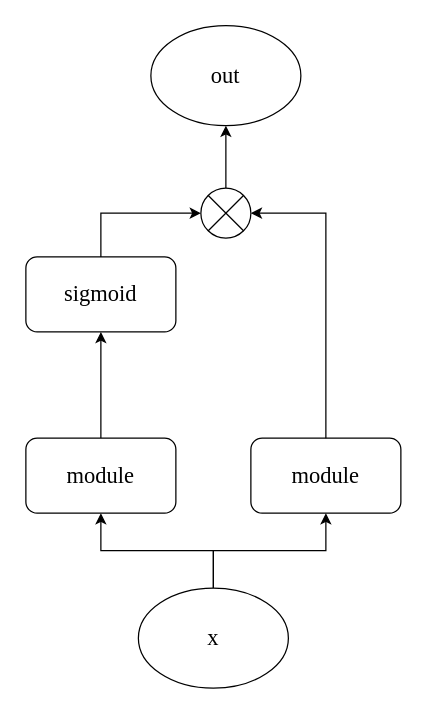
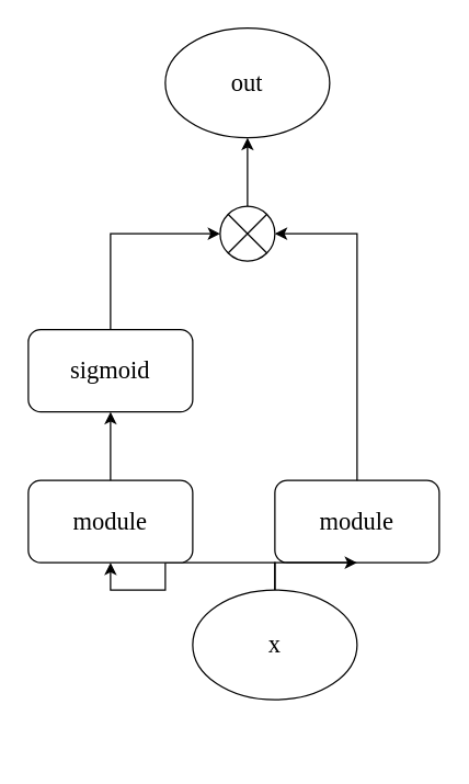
  <mxCell id="0" />
  <mxCell id="1" parent="0" />
  <mxCell id="2" value="&lt;font size=&quot;4&quot; face=&quot;Times New Roman&quot;&gt;module&lt;/font&gt;" style="rounded=1;whiteSpace=wrap;html=1;" vertex="1" parent="1"><mxGeometry x="200" y="350" width="120" height="60" as="geometry" /></mxCell>
  <mxCell id="3" style="edgeStyle=orthogonalEdgeStyle;rounded=0;orthogonalLoop=1;jettySize=auto;html=1;exitX=0.5;exitY=0;exitDx=0;exitDy=0;entryX=0.5;entryY=1;entryDx=0;entryDy=0;fontFamily=Helvetica;fontSize=12;fontColor=default;" edge="1" parent="1" source="5" target="8"><mxGeometry relative="1" as="geometry" /></mxCell>
  <mxCell id="4" style="edgeStyle=orthogonalEdgeStyle;rounded=0;orthogonalLoop=1;jettySize=auto;html=1;exitX=0.5;exitY=0;exitDx=0;exitDy=0;entryX=0.5;entryY=1;entryDx=0;entryDy=0;fontFamily=Helvetica;fontSize=12;fontColor=default;" edge="1" parent="1" source="5" target="2"><mxGeometry relative="1" as="geometry" /></mxCell>
- <mxCell id="5" value="&lt;font style=&quot;font-size: 18px;&quot; face=&quot;Times New Roman&quot;&gt;x&lt;/font&gt;" style="ellipse;whiteSpace=wrap;html=1;rounded=1;strokeColor=default;align=center;verticalAlign=middle;fontFamily=Helvetica;fontSize=12;fontColor=default;fillColor=default;" vertex="1" parent="1"><mxGeometry x="110" y="470" width="120" height="80" as="geometry" /></mxCell>
- <mxCell id="6" value="&lt;font size=&quot;4&quot; face=&quot;Times New Roman&quot;&gt;sigmoid&lt;/font&gt;" style="rounded=1;whiteSpace=wrap;html=1;" vertex="1" parent="1"><mxGeometry x="20" y="205" width="120" height="60" as="geometry" /></mxCell>
+ <mxCell id="5" value="&lt;font style=&quot;font-size: 18px;&quot; face=&quot;Times New Roman&quot;&gt;x&lt;/font&gt;" style="ellipse;whiteSpace=wrap;html=1;rounded=1;strokeColor=default;align=center;verticalAlign=middle;fontFamily=Helvetica;fontSize=12;fontColor=default;fillColor=default;" vertex="1" parent="1"><mxGeometry x="140" y="430" width="120" height="80" as="geometry" /></mxCell>
+ <mxCell id="6" value="&lt;font size=&quot;4&quot; face=&quot;Times New Roman&quot;&gt;sigmoid&lt;/font&gt;" style="rounded=1;whiteSpace=wrap;html=1;" vertex="1" parent="1"><mxGeometry x="20" y="240" width="120" height="60" as="geometry" /></mxCell>
  <mxCell id="7" style="edgeStyle=orthogonalEdgeStyle;rounded=0;orthogonalLoop=1;jettySize=auto;html=1;exitX=0.5;exitY=0;exitDx=0;exitDy=0;fontFamily=Helvetica;fontSize=12;fontColor=default;" edge="1" parent="1" source="8" target="6"><mxGeometry relative="1" as="geometry" /></mxCell>
  <mxCell id="8" value="&lt;font size=&quot;4&quot; face=&quot;Times New Roman&quot;&gt;module&lt;/font&gt;" style="rounded=1;whiteSpace=wrap;html=1;" vertex="1" parent="1"><mxGeometry x="20" y="350" width="120" height="60" as="geometry" /></mxCell>
  <mxCell id="9" value="&lt;font size=&quot;4&quot; face=&quot;Times New Roman&quot;&gt;out&lt;/font&gt;" style="ellipse;whiteSpace=wrap;html=1;rounded=1;strokeColor=default;align=center;verticalAlign=middle;fontFamily=Helvetica;fontSize=12;fontColor=default;fillColor=default;" vertex="1" parent="1"><mxGeometry x="120" width="120" height="80" as="geometry" y="20" /></mxCell>
  <mxCell id="10" style="edgeStyle=orthogonalEdgeStyle;rounded=0;orthogonalLoop=1;jettySize=auto;html=1;exitX=0.5;exitY=0;exitDx=0;exitDy=0;exitPerimeter=0;fontFamily=Helvetica;fontSize=12;fontColor=default;" edge="1" parent="1" source="11" target="9"><mxGeometry relative="1" as="geometry" /></mxCell>
  <mxCell id="11" value="" style="verticalLabelPosition=bottom;verticalAlign=top;html=1;shape=mxgraph.flowchart.or;rounded=1;strokeColor=default;align=center;fontFamily=Helvetica;fontSize=12;fontColor=default;fillColor=default;" vertex="1" parent="1"><mxGeometry x="160" y="150" width="40" height="40" as="geometry" /></mxCell>
  <mxCell id="12" style="edgeStyle=orthogonalEdgeStyle;rounded=0;orthogonalLoop=1;jettySize=auto;html=1;exitX=0.5;exitY=0;exitDx=0;exitDy=0;entryX=1;entryY=0.5;entryDx=0;entryDy=0;entryPerimeter=0;fontFamily=Helvetica;fontSize=12;fontColor=default;" edge="1" parent="1" source="2" target="11"><mxGeometry relative="1" as="geometry" /></mxCell>
  <mxCell id="13" style="edgeStyle=orthogonalEdgeStyle;rounded=0;orthogonalLoop=1;jettySize=auto;html=1;exitX=0.5;exitY=0;exitDx=0;exitDy=0;entryX=0;entryY=0.5;entryDx=0;entryDy=0;entryPerimeter=0;fontFamily=Helvetica;fontSize=12;fontColor=default;" edge="1" parent="1" source="6" target="11"><mxGeometry relative="1" as="geometry" /></mxCell>
